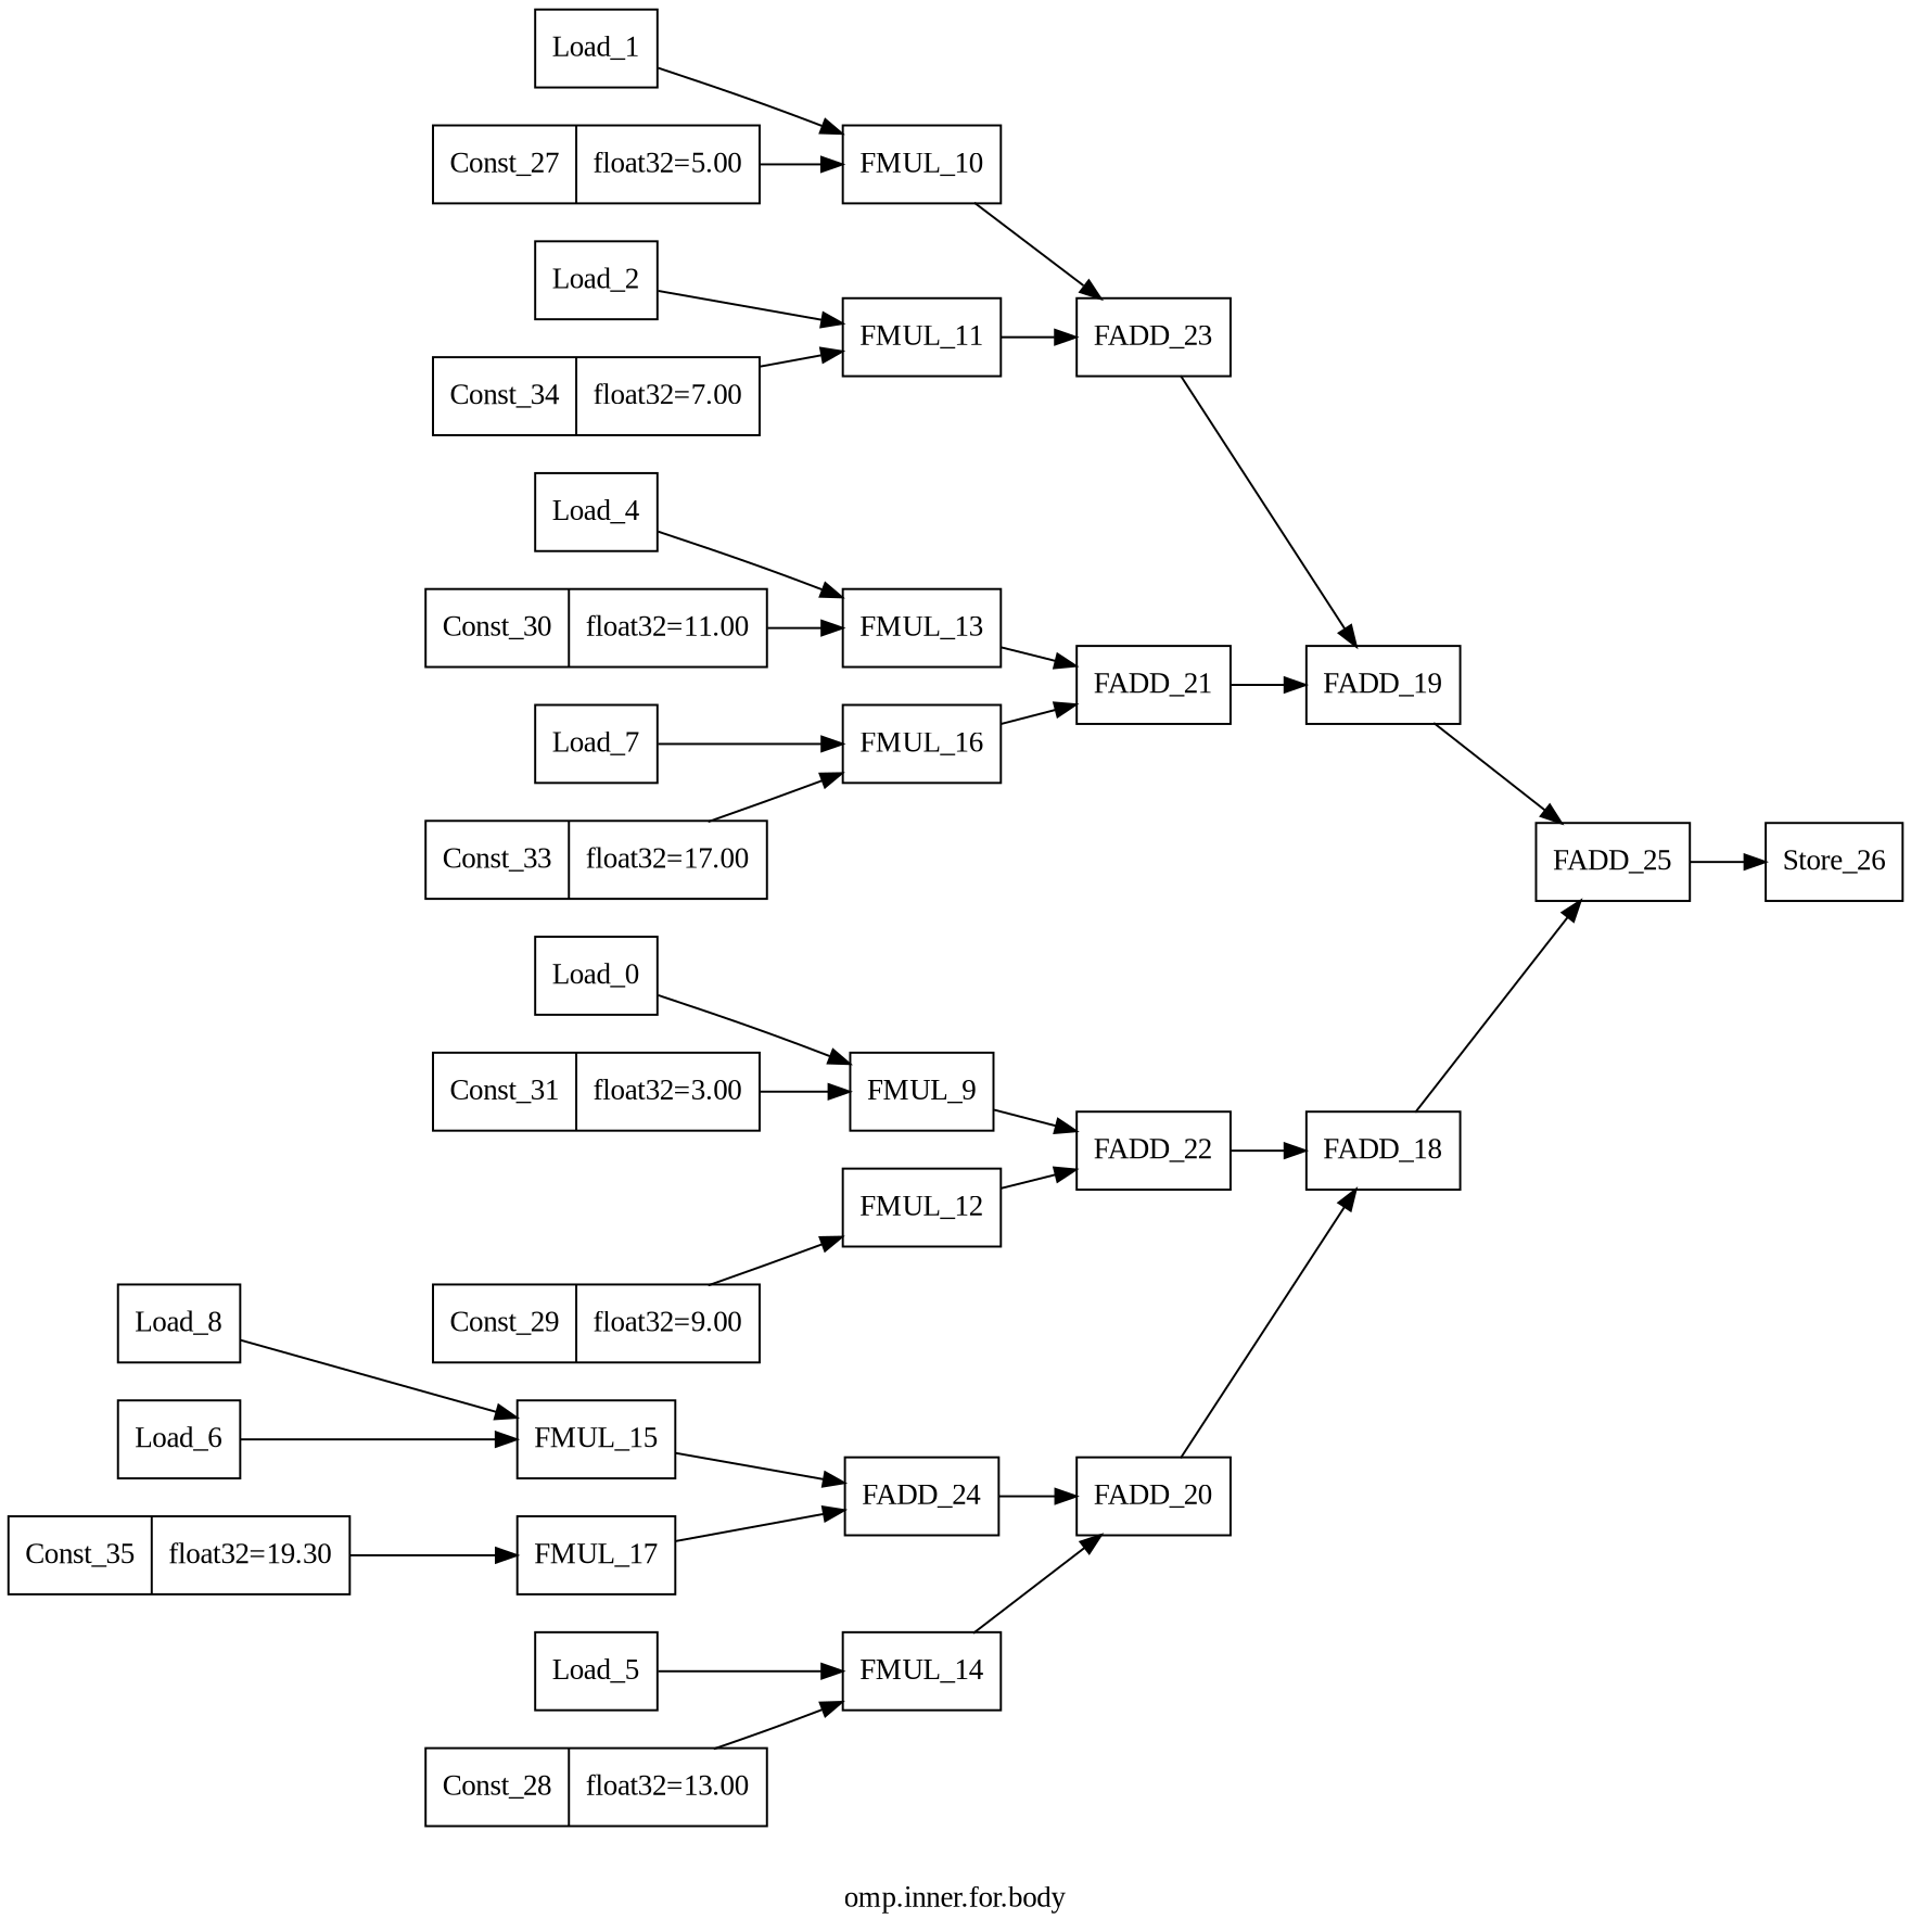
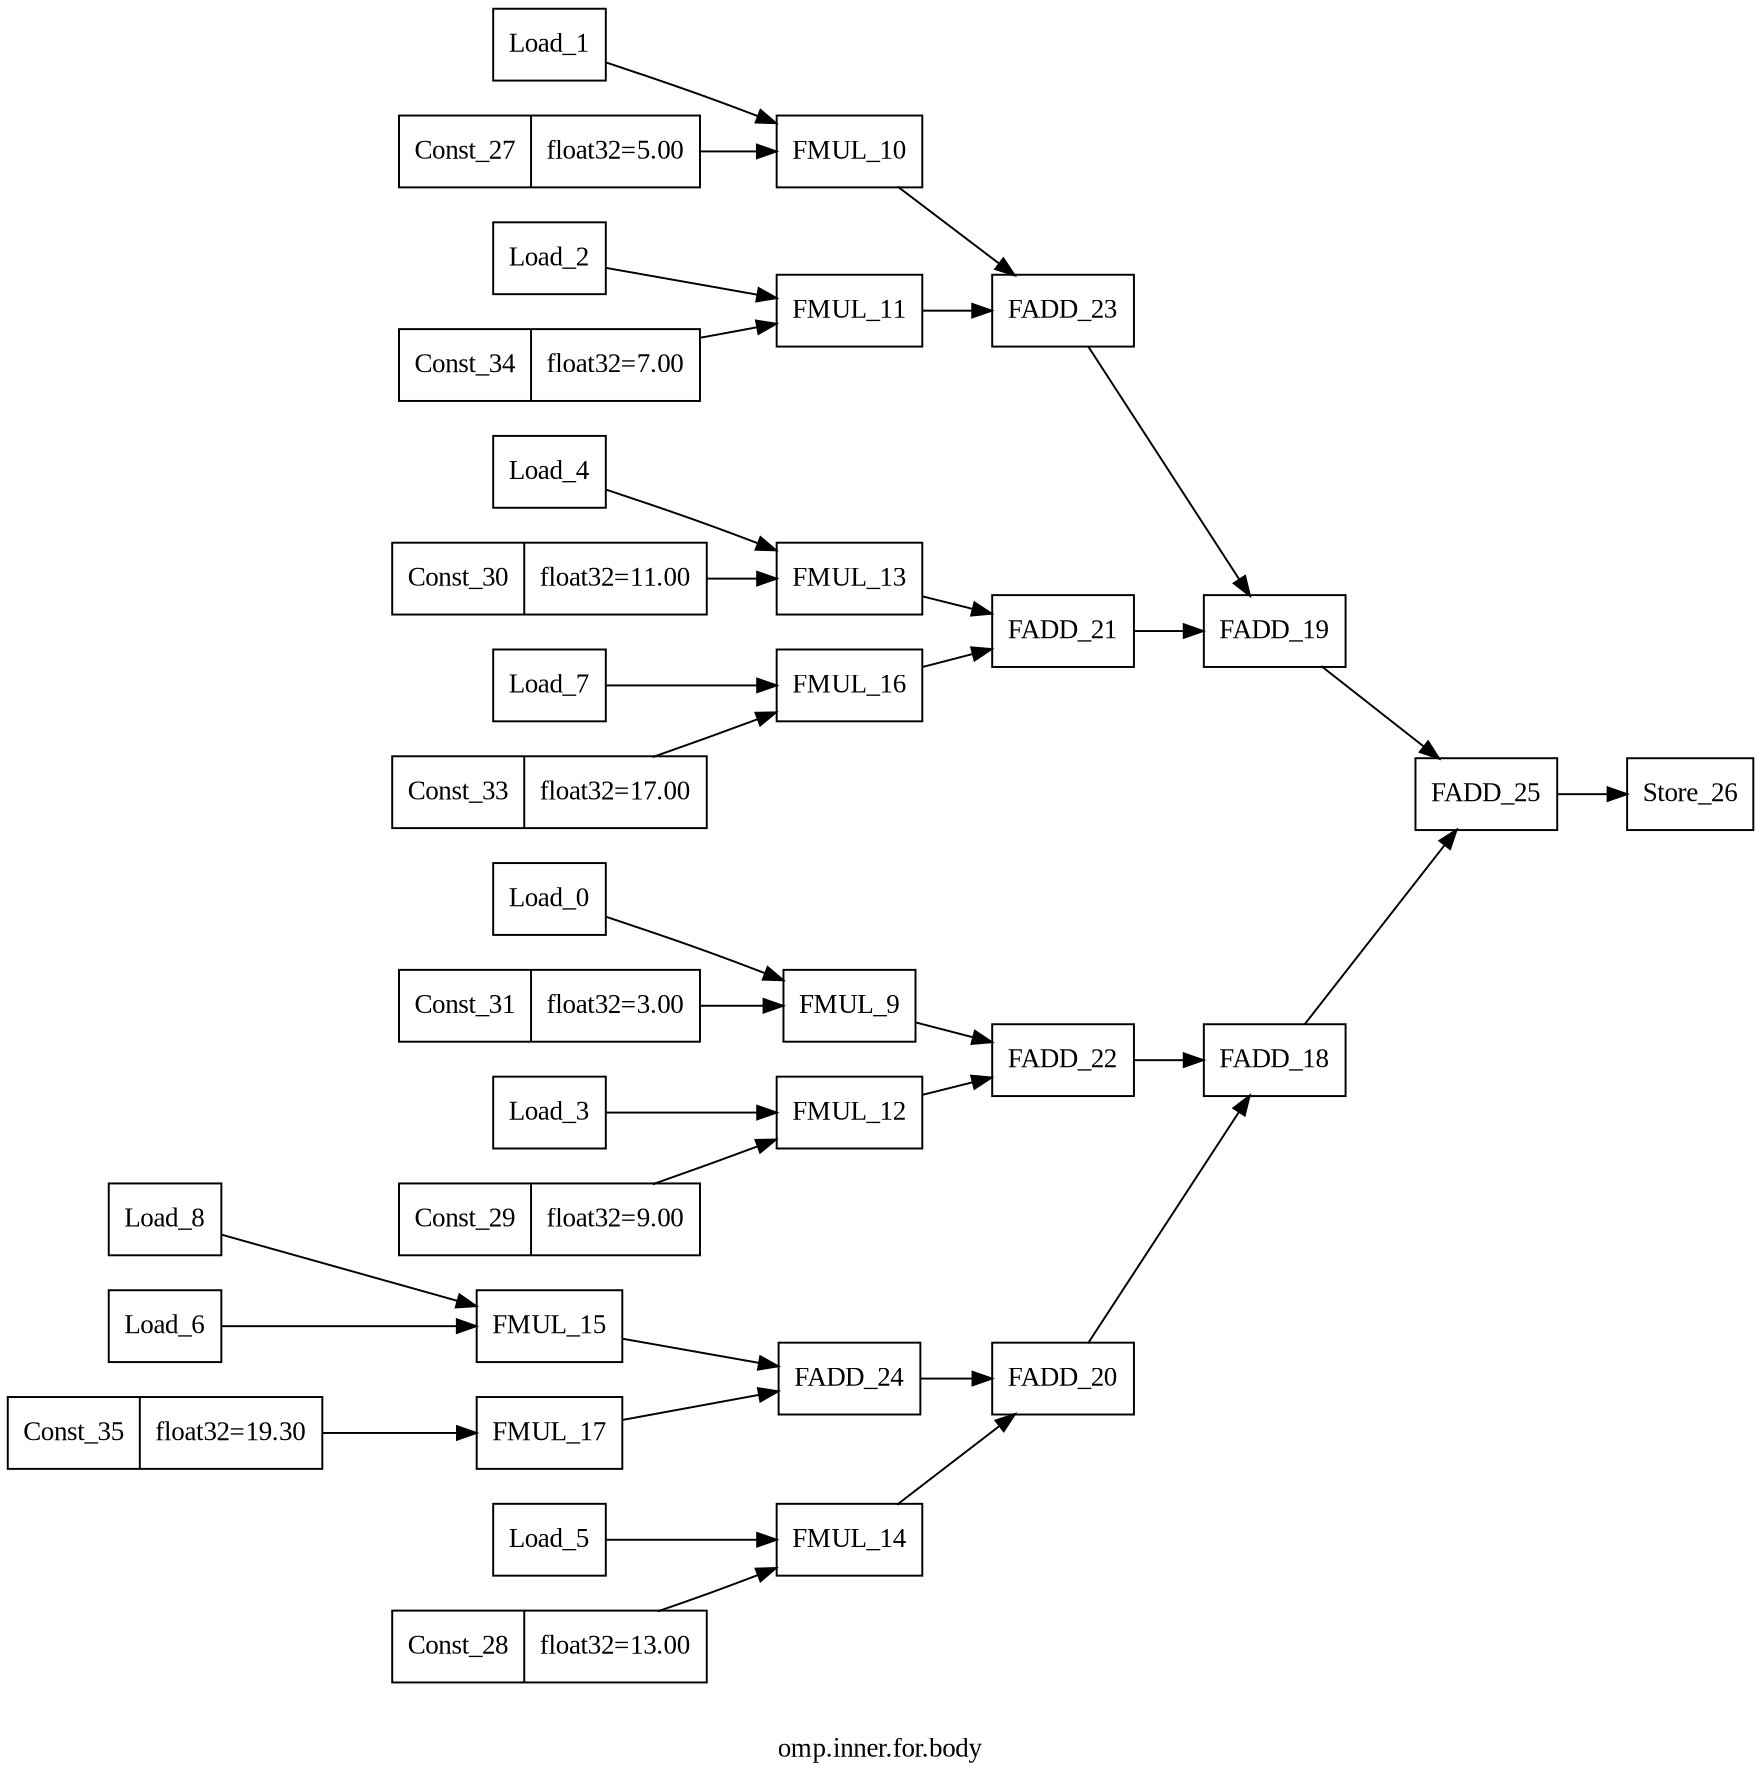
  strict digraph {
    fontname="Liberation Serif"
    label="omp.inner.for.body"
    rankdir=LR
    node [fontname="Liberation Serif" opcode=input shape=record]
    edge [driver=outPinA fontname="Liberation Serif" load=inPinA]
    n1 [label="{Load_0}"]
    n2 [label="{FMUL_9}" opcode=FMUL type=op]
    n3 [label="{FADD_22}" opcode=FADD type=op]
    n4 [label="{Load_1}"]
    n5 [label="{FMUL_10}" opcode=FMUL type=op]
    n6 [label="{FADD_23}" opcode=FADD type=op]
    n7 [label="{Load_2}"]
    n8 [label="{FMUL_11}" opcode=FMUL type=op]
+   n9 [label="{Load_3}"]
    n10 [label="{FMUL_12}" opcode=FMUL type=op]
    n11 [label="{Load_4}"]
    n12 [label="{FMUL_13}" opcode=FMUL type=op]
    n13 [label="{FADD_21}" opcode=FADD type=op]
    n14 [label="{Load_5}"]
    n15 [label="{FMUL_14}" opcode=FMUL type=op]
    n16 [label="{FADD_20}" opcode=FADD type=op]
    n17 [label="{Load_6}"]
    n18 [label="{FMUL_15}" opcode=FMUL type=op]
    n19 [label="{FADD_24}" opcode=FADD type=op]
    n20 [label="{Load_7}"]
    n21 [label="{FMUL_16}" opcode=FMUL type=op]
    n22 [label="{Load_8}"]
    n23 [label="{FMUL_17}" opcode=FMUL type=op]
    n24 [label="{FADD_18}" opcode=FADD type=op]
    n25 [label="{FADD_19}" opcode=FADD type=op]
    n26 [label="{FADD_25}" opcode=FADD type=op]
    n27 [label="{Store_26}" opcode=outPinAput]
    n28 [constVal=1 float32=5.00 label="{Const_27|float32=5.00}" opcode=const]
    n29 [constVal=1 float32=13.00 label="{Const_28|float32=13.00}" opcode=const]
    n30 [constVal=1 float32=9.00 label="{Const_29|float32=9.00}" opcode=const]
    n31 [constVal=1 float32=11.00 label="{Const_30|float32=11.00}" opcode=const]
    n32 [constVal=1 float32=3.00 label="{Const_31|float32=3.00}" opcode=const]
    n33 [constVal=1 float32=17.00 label="{Const_33|float32=17.00}" opcode=const]
    n34 [constVal=1 float32=7.00 label="{Const_34|float32=7.00}" opcode=const]
    n35 [constVal=1 float32=19.00 label="{Const_35|float32=19.30}" opcode=const]
    n1 -> n2
    n2 -> n3
    n3 -> n24
    n4 -> n5
    n5 -> n6
    n6 -> n25
    n7 -> n8
    n8 -> n6 [load=inPinB]
+   n9 -> n10 [load=inPinB]
    n10 -> n3 [load=inPinB]
    n11 -> n12
    n12 -> n13 [load=inPinB]
    n13 -> n25 [load=inPinB]
    n14 -> n15
    n15 -> n16
    n16 -> n24 [load=inPinB]
    n17 -> n18
    n18 -> n19 [load=inPinB]
    n19 -> n16 [load=inPinB]
    n20 -> n21
    n21 -> n13
    n22 -> n18 [load=inPinB]
    n23 -> n19
    n24 -> n26 [load=inPinB]
    n25 -> n26
    n26 -> n27
    n28 -> n5 [load=inPinB]
    n29 -> n15 [load=inPinB]
    n30 -> n10
    n31 -> n12 [load=inPinB]
    n32 -> n2 [load=inPinB]
    n33 -> n21 [load=inPinB]
    n34 -> n8 [load=inPinB]
    n35 -> n23
  }
